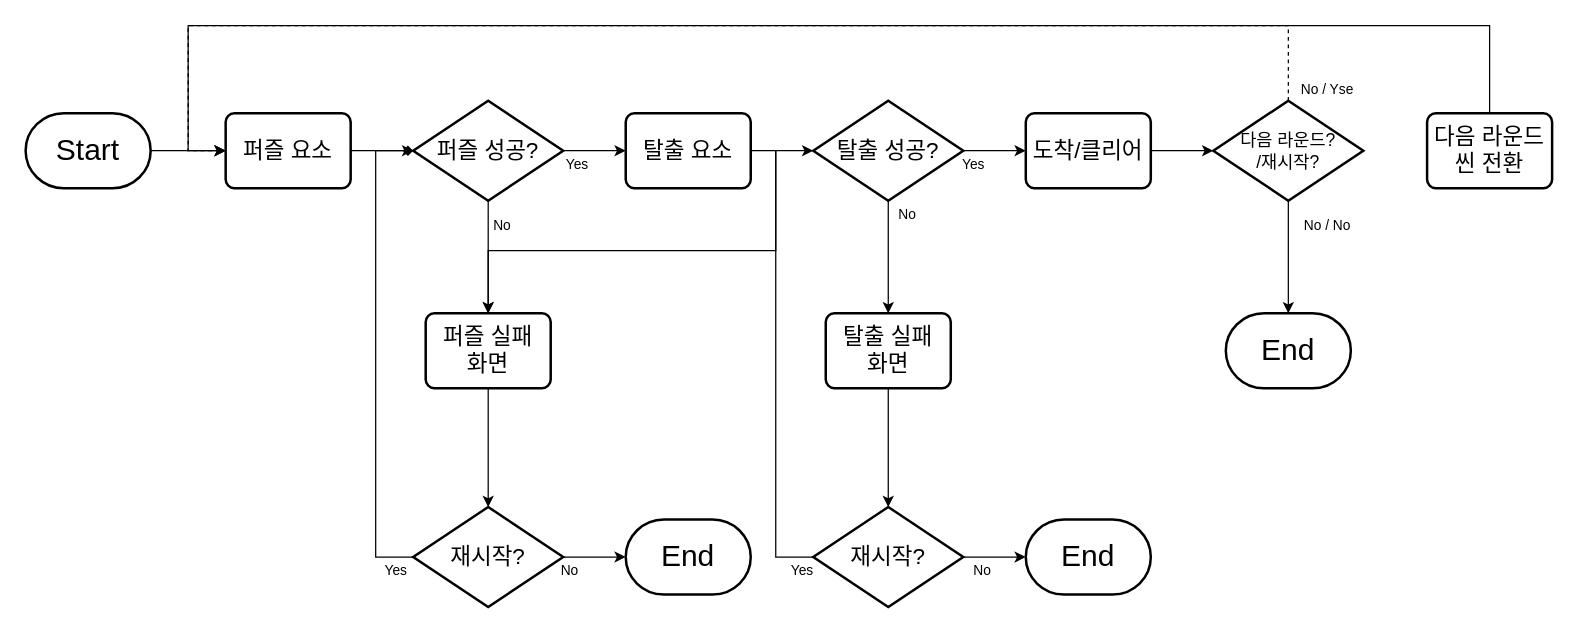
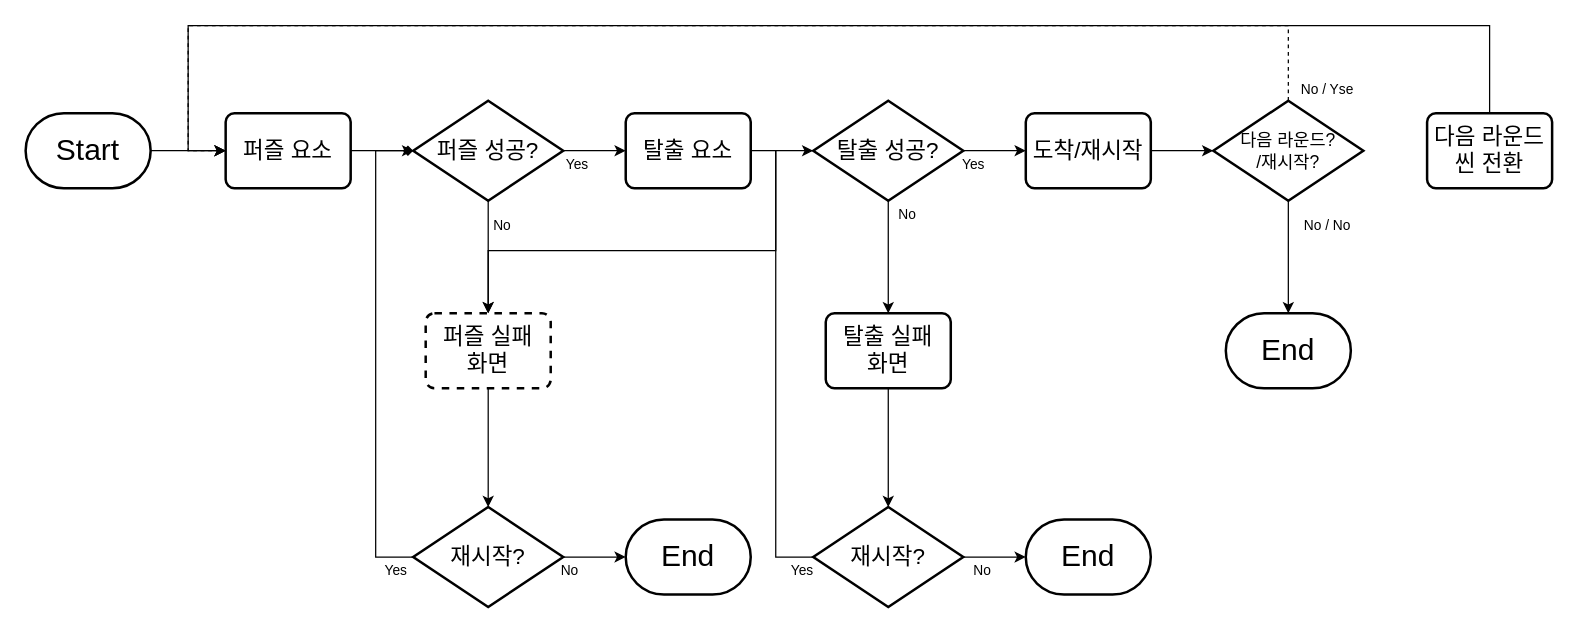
  <mxCell id="0" />
  <mxCell id="1" parent="0" />
  <mxCell id="2" style="edgeStyle=orthogonalEdgeStyle;rounded=0;orthogonalLoop=1;jettySize=auto;html=1;exitX=1;exitY=0.5;exitDx=0;exitDy=0;exitPerimeter=0;entryX=0;entryY=0.5;entryDx=0;entryDy=0;" parent="1" source="3" target="4" edge="1"><mxGeometry relative="1" as="geometry" /></mxCell>
  <mxCell id="3" value="&lt;font style=&quot;font-size: 24px;&quot;&gt;Start&lt;/font&gt;" style="strokeWidth=2;html=1;shape=mxgraph.flowchart.terminator;whiteSpace=wrap;" parent="1" vertex="1"><mxGeometry x="20" y="90" width="100" height="60" as="geometry" /></mxCell>
  <mxCell id="4" value="&lt;font style=&quot;font-size: 18px;&quot;&gt;퍼즐 요소&lt;/font&gt;" style="rounded=1;whiteSpace=wrap;html=1;absoluteArcSize=1;arcSize=14;strokeWidth=2;" parent="1" vertex="1"><mxGeometry x="180" y="90" width="100" height="60" as="geometry" /></mxCell>
  <mxCell id="5" style="edgeStyle=orthogonalEdgeStyle;rounded=0;orthogonalLoop=1;jettySize=auto;html=1;exitX=1;exitY=0.5;exitDx=0;exitDy=0;exitPerimeter=0;entryX=0;entryY=0.5;entryDx=0;entryDy=0;" parent="1" source="9" target="11" edge="1"><mxGeometry relative="1" as="geometry" /></mxCell>
  <mxCell id="6" value="Yes" style="edgeLabel;html=1;align=center;verticalAlign=middle;resizable=0;points=[];" parent="5" vertex="1" connectable="0"><mxGeometry x="-0.7" y="-1" relative="1" as="geometry"><mxPoint x="2" y="9" as="offset" /></mxGeometry></mxCell>
  <mxCell id="7" style="edgeStyle=orthogonalEdgeStyle;rounded=0;orthogonalLoop=1;jettySize=auto;html=1;exitX=0.5;exitY=1;exitDx=0;exitDy=0;exitPerimeter=0;entryX=0.5;entryY=0;entryDx=0;entryDy=0;" parent="1" source="9" target="24" edge="1"><mxGeometry relative="1" as="geometry" /></mxCell>
  <mxCell id="8" value="No" style="edgeLabel;html=1;align=center;verticalAlign=middle;resizable=0;points=[];" parent="7" vertex="1" connectable="0"><mxGeometry x="-0.56" y="-2" relative="1" as="geometry"><mxPoint x="12" y="-1" as="offset" /></mxGeometry></mxCell>
  <mxCell id="9" value="&lt;font style=&quot;font-size: 18px;&quot;&gt;퍼즐 성공?&lt;/font&gt;" style="strokeWidth=2;html=1;shape=mxgraph.flowchart.decision;whiteSpace=wrap;" parent="1" vertex="1"><mxGeometry x="330" y="80" width="120" height="80" as="geometry" /></mxCell>
  <mxCell id="10" style="edgeStyle=orthogonalEdgeStyle;rounded=0;orthogonalLoop=1;jettySize=auto;html=1;exitX=1;exitY=0.5;exitDx=0;exitDy=0;entryX=0;entryY=0.5;entryDx=0;entryDy=0;entryPerimeter=0;endArrow=diamond;" parent="1" source="4" target="9" edge="1"><mxGeometry relative="1" as="geometry" /></mxCell>
  <mxCell id="11" value="&lt;font style=&quot;font-size: 18px;&quot;&gt;탈출 요소&lt;/font&gt;" style="rounded=1;whiteSpace=wrap;html=1;absoluteArcSize=1;arcSize=14;strokeWidth=2;" parent="1" vertex="1"><mxGeometry x="500" y="90" width="100" height="60" as="geometry" /></mxCell>
  <mxCell id="12" style="edgeStyle=orthogonalEdgeStyle;rounded=0;orthogonalLoop=1;jettySize=auto;html=1;exitX=1;exitY=0.5;exitDx=0;exitDy=0;exitPerimeter=0;entryX=0;entryY=0.5;entryDx=0;entryDy=0;" parent="1" source="14" target="15" edge="1"><mxGeometry relative="1" as="geometry" /></mxCell>
  <mxCell id="13" style="edgeStyle=orthogonalEdgeStyle;rounded=0;orthogonalLoop=1;jettySize=auto;html=1;exitX=0.5;exitY=1;exitDx=0;exitDy=0;exitPerimeter=0;entryX=0.5;entryY=0;entryDx=0;entryDy=0;" parent="1" source="14" target="25" edge="1"><mxGeometry relative="1" as="geometry" /></mxCell>
  <mxCell id="14" value="&lt;font style=&quot;font-size: 18px;&quot;&gt;탈출 성공?&lt;/font&gt;" style="strokeWidth=2;html=1;shape=mxgraph.flowchart.decision;whiteSpace=wrap;" parent="1" vertex="1"><mxGeometry x="650" y="80" width="120" height="80" as="geometry" /></mxCell>
- <mxCell id="15" value="&lt;font style=&quot;font-size: 18px;&quot;&gt;도착/클리어&lt;/font&gt;" style="rounded=1;whiteSpace=wrap;html=1;absoluteArcSize=1;arcSize=14;strokeWidth=2;" parent="1" vertex="1"><mxGeometry x="820" y="90" width="100" height="60" as="geometry" /></mxCell>
+ <mxCell id="15" value="&lt;font style=&quot;font-size: 18px;&quot;&gt;도착/재시작&lt;/font&gt;" style="rounded=1;whiteSpace=wrap;html=1;absoluteArcSize=1;arcSize=14;strokeWidth=2;" parent="1" vertex="1"><mxGeometry x="820" y="90" width="100" height="60" as="geometry" /></mxCell>
  <mxCell id="16" style="edgeStyle=orthogonalEdgeStyle;rounded=0;orthogonalLoop=1;jettySize=auto;html=1;exitX=0.5;exitY=0;exitDx=0;exitDy=0;exitPerimeter=0;entryX=0;entryY=0.5;entryDx=0;entryDy=0;dashed=1;" parent="1" source="18" target="4" edge="1"><mxGeometry relative="1" as="geometry"><Array as="points"><mxPoint x="1030" y="20" /><mxPoint x="150" y="20" /><mxPoint x="150" y="120" /></Array></mxGeometry></mxCell>
  <mxCell id="17" value="No / Yse" style="edgeLabel;html=1;align=center;verticalAlign=middle;resizable=0;points=[];" parent="16" vertex="1" connectable="0"><mxGeometry x="-0.973" y="-4" relative="1" as="geometry"><mxPoint x="26" y="4" as="offset" /></mxGeometry></mxCell>
  <mxCell id="18" value="&lt;font style=&quot;font-size: 14px;&quot;&gt;다음 라운드?&lt;br&gt;/재시작?&lt;/font&gt;" style="strokeWidth=2;html=1;shape=mxgraph.flowchart.decision;whiteSpace=wrap;" parent="1" vertex="1"><mxGeometry x="970" y="80" width="120" height="80" as="geometry" /></mxCell>
  <mxCell id="19" style="edgeStyle=orthogonalEdgeStyle;rounded=0;orthogonalLoop=1;jettySize=auto;html=1;exitX=0.5;exitY=0;exitDx=0;exitDy=0;entryX=0;entryY=0.5;entryDx=0;entryDy=0;" parent="1" source="20" target="4" edge="1"><mxGeometry relative="1" as="geometry"><Array as="points"><mxPoint x="1191" y="20" /><mxPoint x="150" y="20" /><mxPoint x="150" y="120" /></Array></mxGeometry></mxCell>
  <mxCell id="20" value="&lt;font style=&quot;font-size: 18px;&quot;&gt;다음 라운드&lt;br&gt;씬 전환&lt;/font&gt;" style="rounded=1;whiteSpace=wrap;html=1;absoluteArcSize=1;arcSize=14;strokeWidth=2;" parent="1" vertex="1"><mxGeometry x="1141" y="90" width="100" height="60" as="geometry" /></mxCell>
  <mxCell id="21" style="edgeStyle=orthogonalEdgeStyle;rounded=0;orthogonalLoop=1;jettySize=auto;html=1;exitX=1;exitY=0.5;exitDx=0;exitDy=0;" parent="1" source="11" target="24" edge="1"><mxGeometry relative="1" as="geometry" /></mxCell>
  <mxCell id="22" style="edgeStyle=orthogonalEdgeStyle;rounded=0;orthogonalLoop=1;jettySize=auto;html=1;exitX=1;exitY=0.5;exitDx=0;exitDy=0;entryX=0;entryY=0.5;entryDx=0;entryDy=0;entryPerimeter=0;" parent="1" source="15" target="18" edge="1"><mxGeometry relative="1" as="geometry" /></mxCell>
  <mxCell id="23" value="Yes" style="edgeLabel;html=1;align=center;verticalAlign=middle;resizable=0;points=[];" parent="1" vertex="1" connectable="0"><mxGeometry x="777" y="130" as="geometry" /></mxCell>
- <mxCell id="24" value="&lt;font style=&quot;font-size: 18px;&quot;&gt;퍼즐 실패&lt;br&gt;화면&lt;/font&gt;" style="rounded=1;whiteSpace=wrap;html=1;absoluteArcSize=1;arcSize=14;strokeWidth=2;" parent="1" vertex="1"><mxGeometry x="340" y="250" width="100" height="60" as="geometry" /></mxCell>
+ <mxCell id="24" value="&lt;font style=&quot;font-size: 18px;&quot;&gt;퍼즐 실패&lt;br&gt;화면&lt;/font&gt;" style="rounded=1;whiteSpace=wrap;html=1;absoluteArcSize=1;arcSize=14;strokeWidth=2;dashed=1;" parent="1" vertex="1"><mxGeometry x="340" y="250" width="100" height="60" as="geometry" /></mxCell>
  <mxCell id="25" value="&lt;font style=&quot;font-size: 18px;&quot;&gt;탈출 실패&lt;br&gt;화면&lt;/font&gt;" style="rounded=1;whiteSpace=wrap;html=1;absoluteArcSize=1;arcSize=14;strokeWidth=2;" parent="1" vertex="1"><mxGeometry x="660" y="250" width="100" height="60" as="geometry" /></mxCell>
  <mxCell id="26" value="&lt;font style=&quot;font-size: 24px;&quot;&gt;End&lt;/font&gt;" style="strokeWidth=2;html=1;shape=mxgraph.flowchart.terminator;whiteSpace=wrap;" parent="1" vertex="1"><mxGeometry x="980" y="250" width="100" height="60" as="geometry" /></mxCell>
  <mxCell id="27" value="&lt;font style=&quot;font-size: 18px;&quot;&gt;재시작?&lt;/font&gt;" style="strokeWidth=2;html=1;shape=mxgraph.flowchart.decision;whiteSpace=wrap;" parent="1" vertex="1"><mxGeometry x="330" y="405" width="120" height="80" as="geometry" /></mxCell>
  <mxCell id="28" value="&lt;font style=&quot;font-size: 18px;&quot;&gt;재시작?&lt;/font&gt;" style="strokeWidth=2;html=1;shape=mxgraph.flowchart.decision;whiteSpace=wrap;" parent="1" vertex="1"><mxGeometry x="650" y="405" width="120" height="80" as="geometry" /></mxCell>
  <mxCell id="29" style="edgeStyle=orthogonalEdgeStyle;rounded=0;orthogonalLoop=1;jettySize=auto;html=1;exitX=0.5;exitY=1;exitDx=0;exitDy=0;entryX=0.5;entryY=0;entryDx=0;entryDy=0;entryPerimeter=0;" parent="1" source="24" target="27" edge="1"><mxGeometry relative="1" as="geometry" /></mxCell>
  <mxCell id="30" style="edgeStyle=orthogonalEdgeStyle;rounded=0;orthogonalLoop=1;jettySize=auto;html=1;exitX=0.5;exitY=1;exitDx=0;exitDy=0;entryX=0.5;entryY=0;entryDx=0;entryDy=0;entryPerimeter=0;" parent="1" source="25" target="28" edge="1"><mxGeometry relative="1" as="geometry" /></mxCell>
  <mxCell id="31" style="edgeStyle=orthogonalEdgeStyle;rounded=0;orthogonalLoop=1;jettySize=auto;html=1;exitX=0.5;exitY=1;exitDx=0;exitDy=0;exitPerimeter=0;entryX=0.5;entryY=0;entryDx=0;entryDy=0;entryPerimeter=0;" parent="1" source="18" target="26" edge="1"><mxGeometry relative="1" as="geometry" /></mxCell>
  <mxCell id="32" value="No / No" style="edgeLabel;html=1;align=center;verticalAlign=middle;resizable=0;points=[];" parent="31" vertex="1" connectable="0"><mxGeometry x="-0.56" y="-2" relative="1" as="geometry"><mxPoint x="32" y="-1" as="offset" /></mxGeometry></mxCell>
  <mxCell id="33" style="edgeStyle=orthogonalEdgeStyle;rounded=0;orthogonalLoop=1;jettySize=auto;html=1;exitX=0;exitY=0.5;exitDx=0;exitDy=0;exitPerimeter=0;entryX=0;entryY=0.5;entryDx=0;entryDy=0;entryPerimeter=0;" parent="1" source="27" target="9" edge="1"><mxGeometry relative="1" as="geometry"><Array as="points"><mxPoint x="300" y="445" /><mxPoint x="300" y="120" /></Array></mxGeometry></mxCell>
  <mxCell id="34" value="Yes" style="edgeLabel;html=1;align=center;verticalAlign=middle;resizable=0;points=[];" parent="33" vertex="1" connectable="0"><mxGeometry x="-0.92" y="-3" relative="1" as="geometry"><mxPoint y="13" as="offset" /></mxGeometry></mxCell>
  <mxCell id="35" style="edgeStyle=orthogonalEdgeStyle;rounded=0;orthogonalLoop=1;jettySize=auto;html=1;exitX=0;exitY=0.5;exitDx=0;exitDy=0;exitPerimeter=0;entryX=0;entryY=0.5;entryDx=0;entryDy=0;entryPerimeter=0;" parent="1" source="28" target="14" edge="1"><mxGeometry relative="1" as="geometry"><Array as="points"><mxPoint x="620" y="445" /><mxPoint x="620" y="120" /></Array></mxGeometry></mxCell>
  <mxCell id="36" value="&lt;font style=&quot;font-size: 24px;&quot;&gt;End&lt;/font&gt;" style="strokeWidth=2;html=1;shape=mxgraph.flowchart.terminator;whiteSpace=wrap;" parent="1" vertex="1"><mxGeometry x="500" y="415" width="100" height="60" as="geometry" /></mxCell>
  <mxCell id="37" value="&lt;font style=&quot;font-size: 24px;&quot;&gt;End&lt;/font&gt;" style="strokeWidth=2;html=1;shape=mxgraph.flowchart.terminator;whiteSpace=wrap;" parent="1" vertex="1"><mxGeometry x="820" y="415" width="100" height="60" as="geometry" /></mxCell>
  <mxCell id="38" style="edgeStyle=orthogonalEdgeStyle;rounded=0;orthogonalLoop=1;jettySize=auto;html=1;exitX=1;exitY=0.5;exitDx=0;exitDy=0;exitPerimeter=0;entryX=0;entryY=0.5;entryDx=0;entryDy=0;entryPerimeter=0;" parent="1" source="28" target="37" edge="1"><mxGeometry relative="1" as="geometry" /></mxCell>
  <mxCell id="39" style="edgeStyle=orthogonalEdgeStyle;rounded=0;orthogonalLoop=1;jettySize=auto;html=1;exitX=1;exitY=0.5;exitDx=0;exitDy=0;exitPerimeter=0;entryX=0;entryY=0.5;entryDx=0;entryDy=0;entryPerimeter=0;" parent="1" source="27" target="36" edge="1"><mxGeometry relative="1" as="geometry" /></mxCell>
  <mxCell id="40" value="Yes" style="edgeLabel;html=1;align=center;verticalAlign=middle;resizable=0;points=[];" parent="1" vertex="1" connectable="0"><mxGeometry x="640" y="455" as="geometry" /></mxCell>
  <mxCell id="41" value="No" style="edgeLabel;html=1;align=center;verticalAlign=middle;resizable=0;points=[];" parent="1" vertex="1" connectable="0"><mxGeometry x="460" y="455" as="geometry"><mxPoint x="-6" as="offset" /></mxGeometry></mxCell>
  <mxCell id="42" value="No" style="edgeLabel;html=1;align=center;verticalAlign=middle;resizable=0;points=[];" parent="1" vertex="1" connectable="0"><mxGeometry x="790" y="455" as="geometry"><mxPoint x="-6" as="offset" /></mxGeometry></mxCell>
  <mxCell id="43" value="No" style="edgeLabel;html=1;align=center;verticalAlign=middle;resizable=0;points=[];" parent="1" vertex="1" connectable="0"><mxGeometry x="730" y="170" as="geometry"><mxPoint x="-6" as="offset" /></mxGeometry></mxCell>
